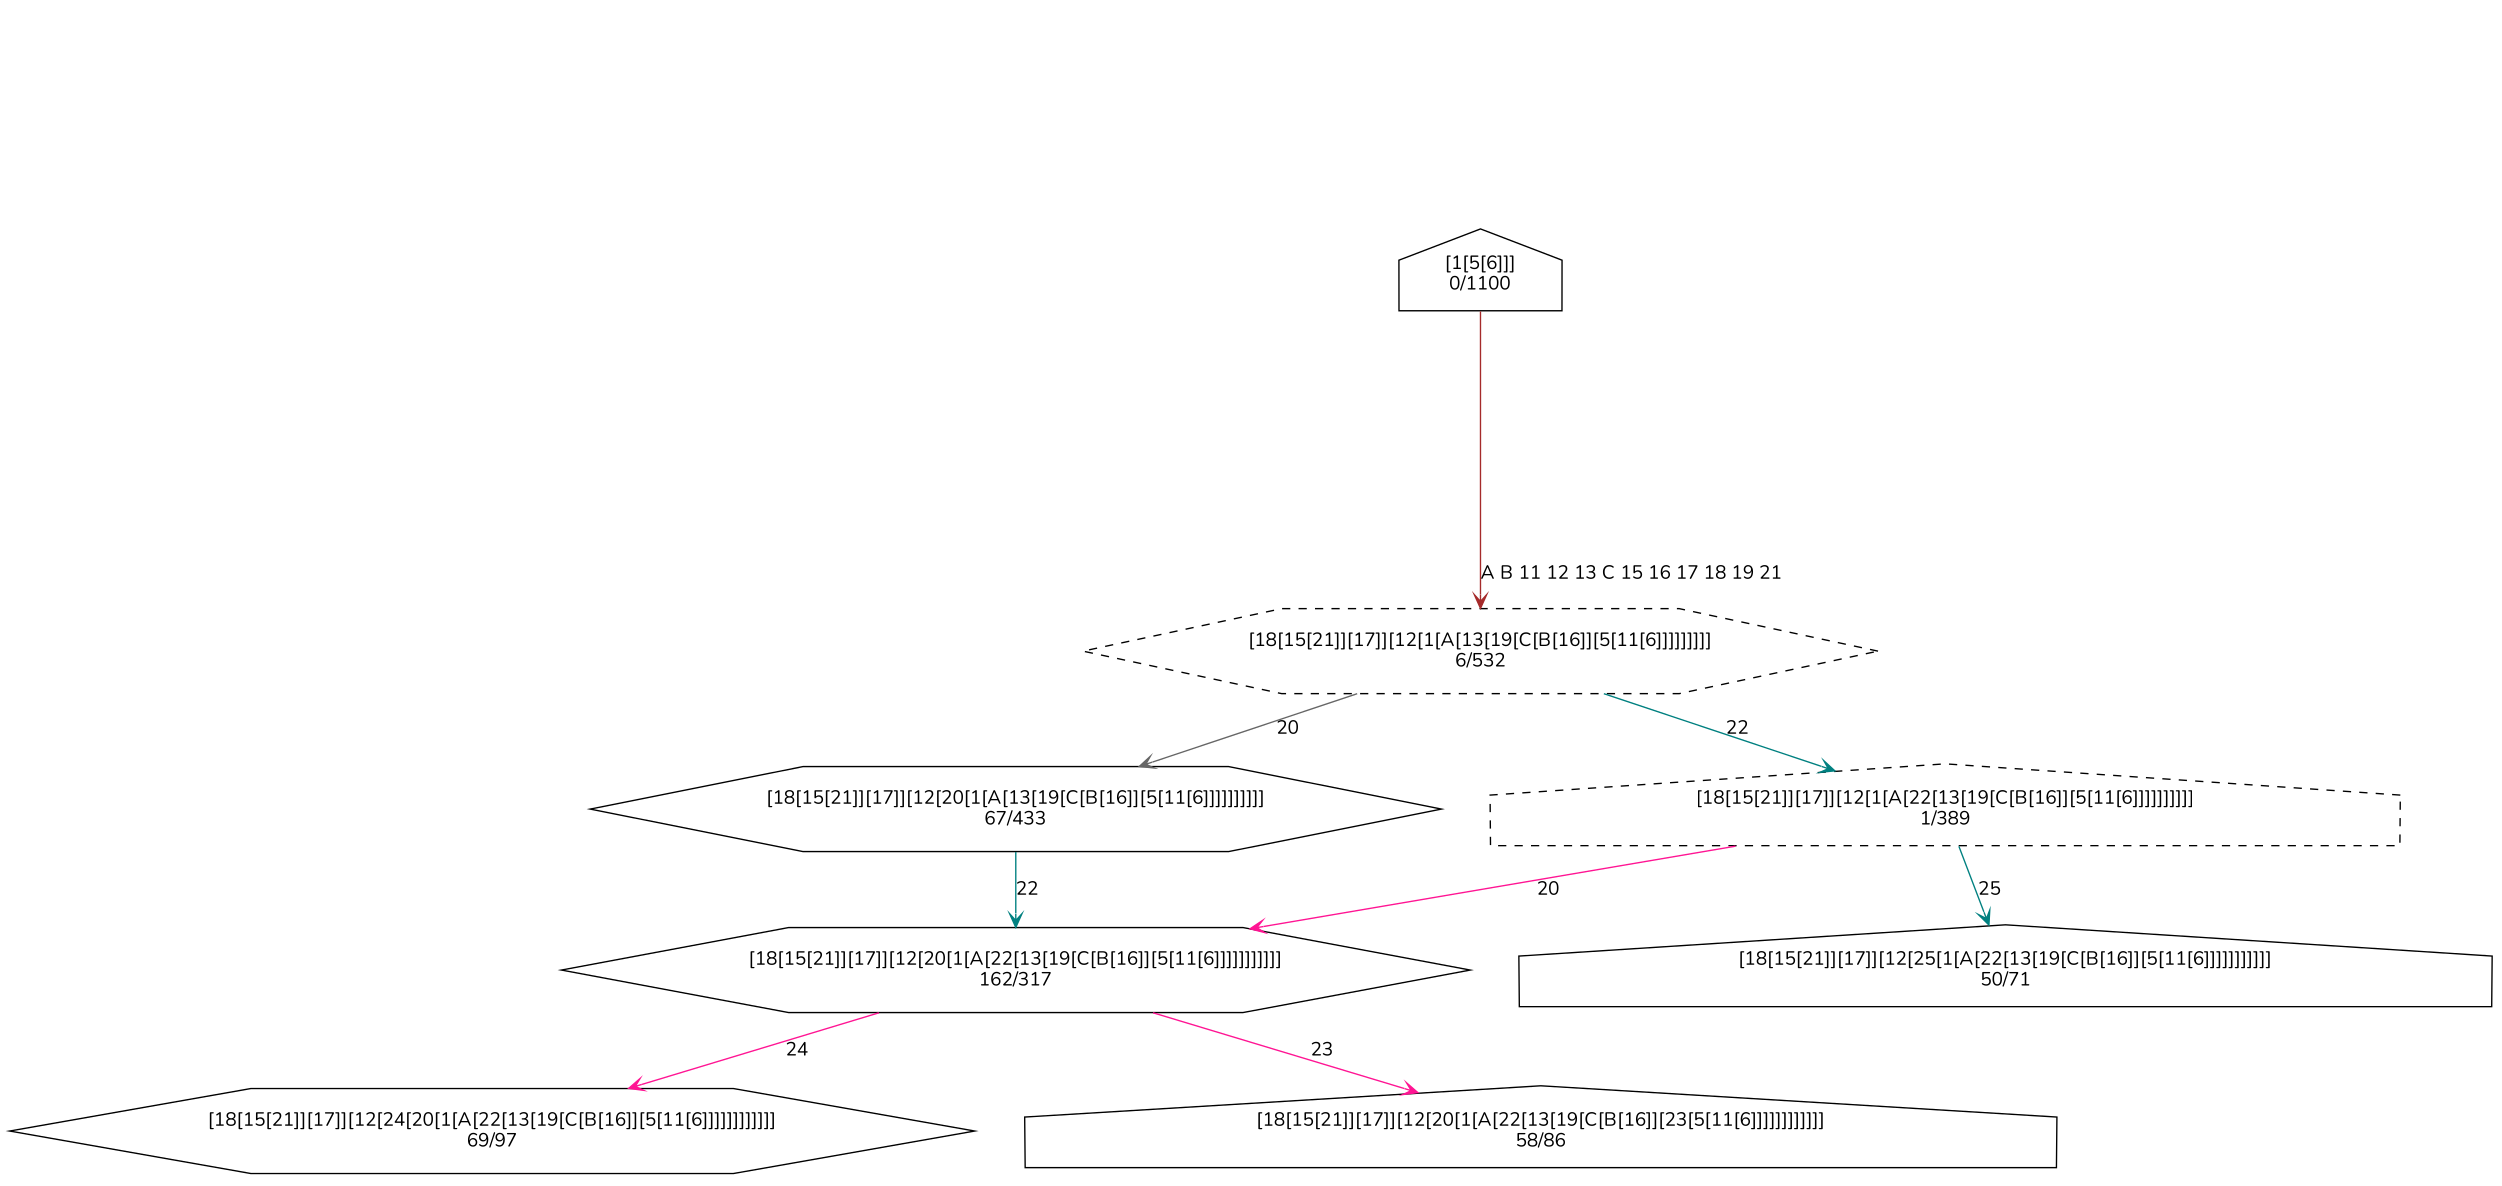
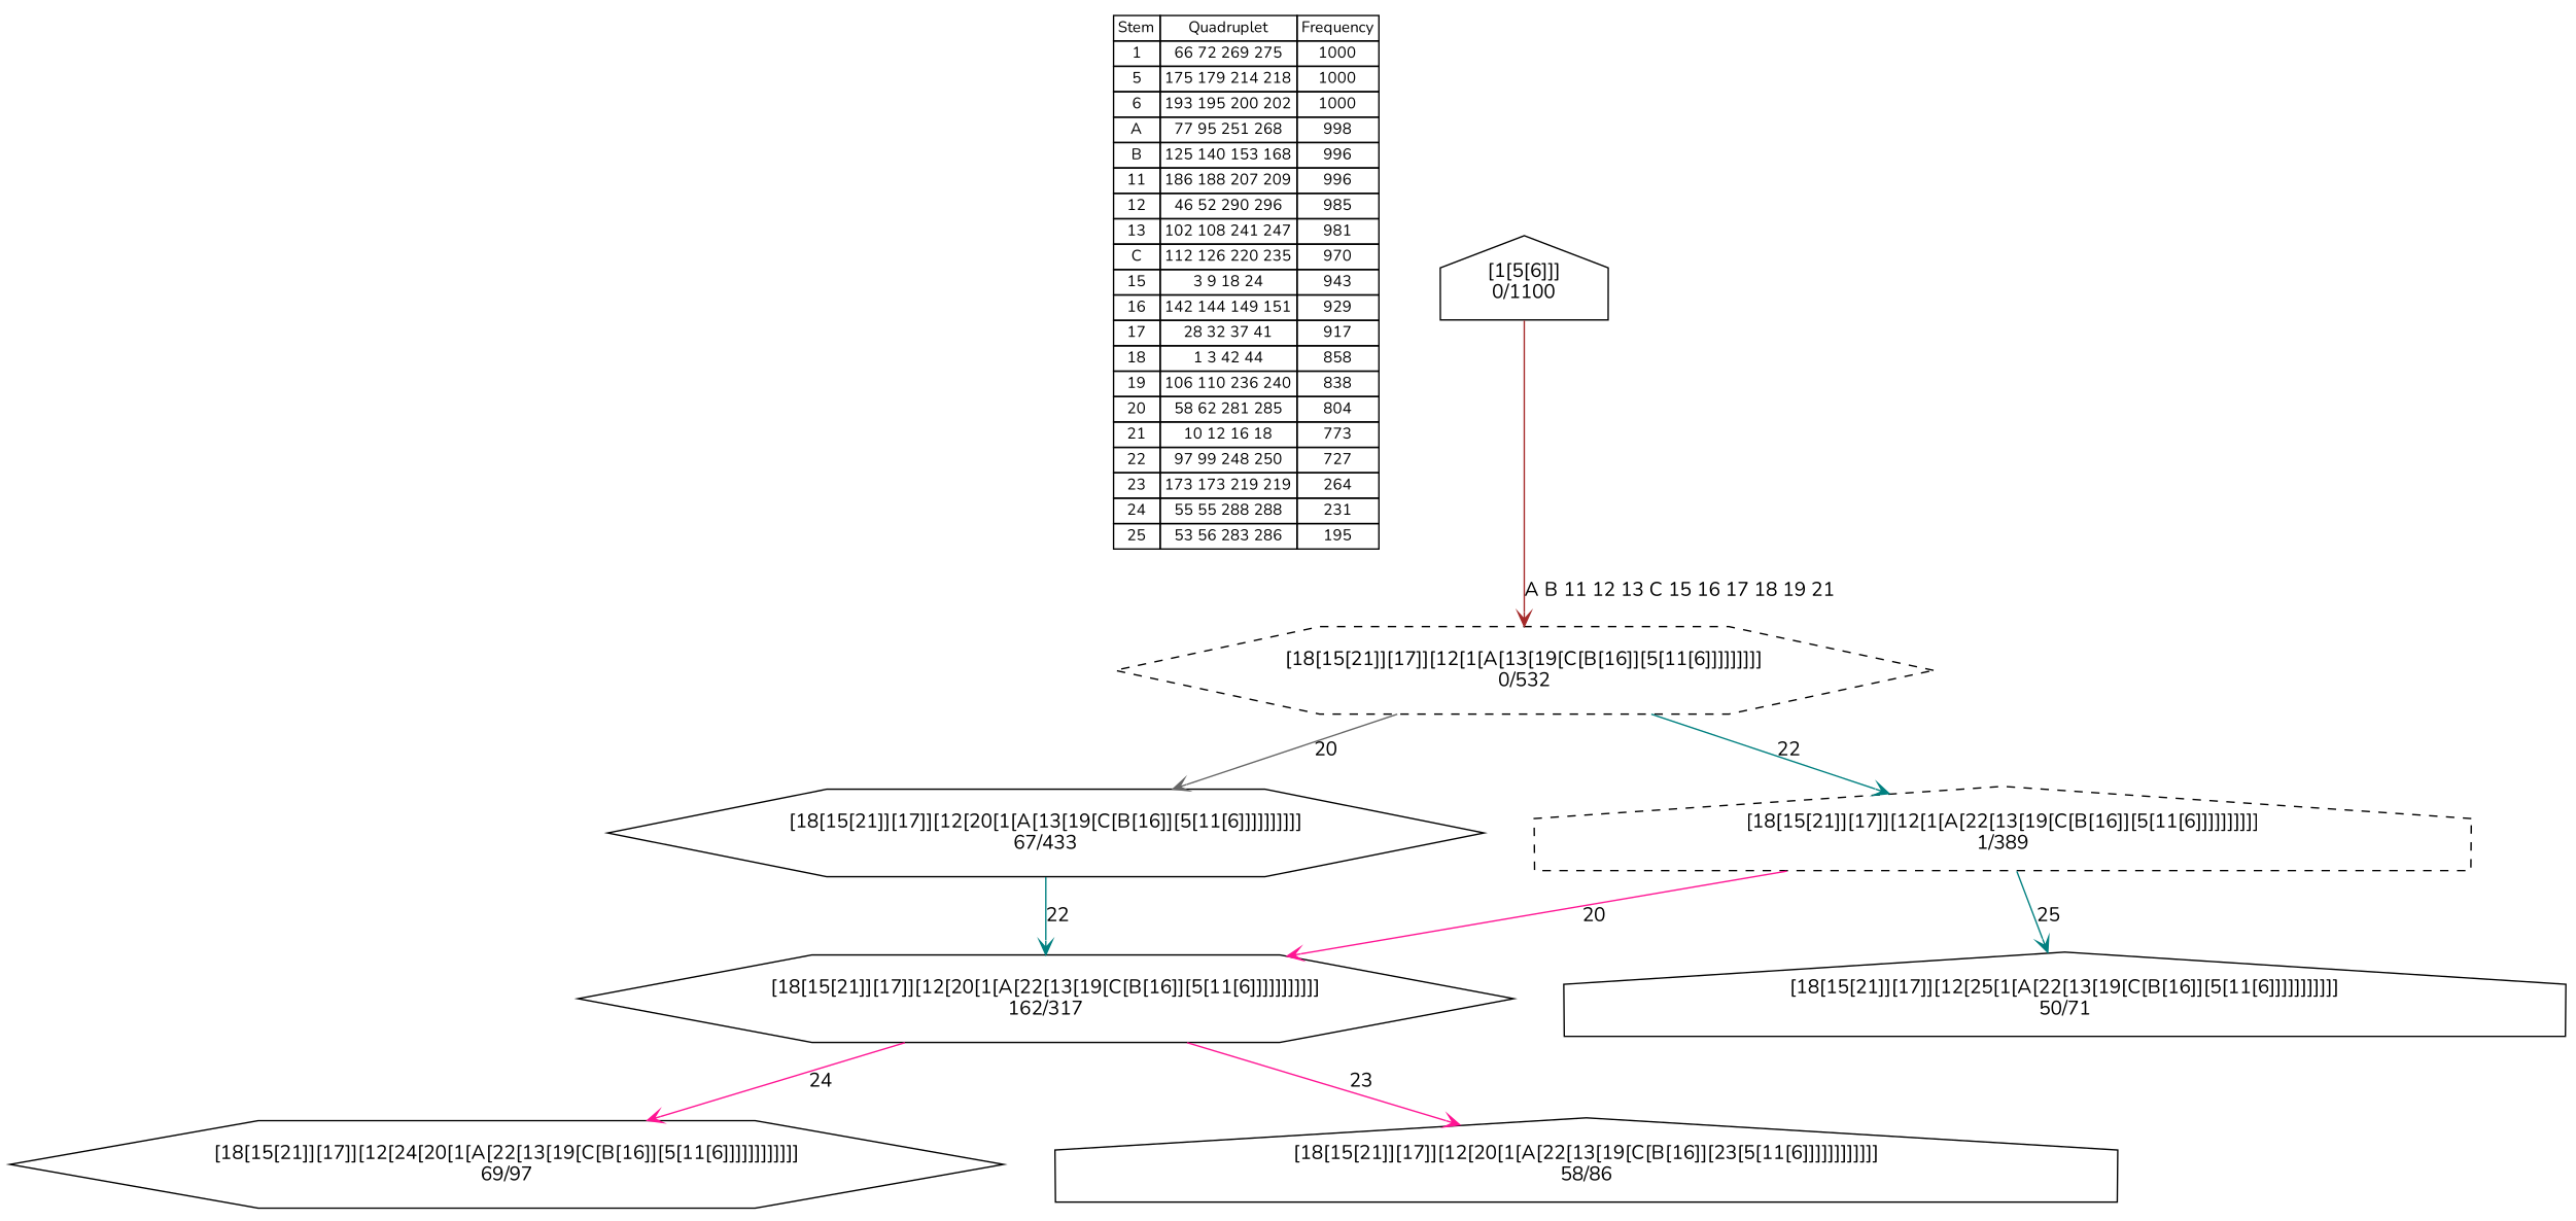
  digraph {
    fontname=Nunito
    nodesep=0.5
    node [fontname=Nunito shape=hexagon]
    edge [arrowhead=vee color=deeppink fontname=Nunito]
+   n1 [fontsize=11 label=< <table border="0" cellborder="1" cellspacing="0"><tr><td>Stem</td><td>Quadruplet</td><td>Frequency</td></tr> <tr><td>1</td><td>66 72 269 275</td><td>1000</td></tr> <tr><td>5</td><td>175 179 214 218</td><td>1000</td></tr> <tr><td>6</td><td>193 195 200 202</td><td>1000</td></tr> <tr><td>A</td><td>77 95 251 268</td><td>998</td></tr> <tr><td>B</td><td>125 140 153 168</td><td>996</td></tr> <tr><td>11</td><td>186 188 207 209</td><td>996</td></tr> <tr><td>12</td><td>46 52 290 296</td><td>985</td></tr> <tr><td>13</td><td>102 108 241 247</td><td>981</td></tr> <tr><td>C</td><td>112 126 220 235</td><td>970</td></tr> <tr><td>15</td><td>3 9 18 24</td><td>943</td></tr> <tr><td>16</td><td>142 144 149 151</td><td>929</td></tr> <tr><td>17</td><td>28 32 37 41</td><td>917</td></tr> <tr><td>18</td><td>1 3 42 44</td><td>858</td></tr> <tr><td>19</td><td>106 110 236 240</td><td>838</td></tr> <tr><td>20</td><td>58 62 281 285</td><td>804</td></tr> <tr><td>21</td><td>10 12 16 18</td><td>773</td></tr> <tr><td>22</td><td>97 99 248 250</td><td>727</td></tr> <tr><td>23</td><td>173 173 219 219</td><td>264</td></tr> <tr><td>24</td><td>55 55 288 288</td><td>231</td></tr> <tr><td>25</td><td>53 56 283 286</td><td>195</td></tr> </table>> shape=plaintext]
    n2 [label="[18[15[21]][17]][12[20[1[A[22[13[19[C[B[16]][5[11[6]]]]]]]]]]]\n162/317"]
    n3 [label="[18[15[21]][17]][12[24[20[1[A[22[13[19[C[B[16]][5[11[6]]]]]]]]]]]]\n69/97"]
    n4 [label="[18[15[21]][17]][12[20[1[A[22[13[19[C[B[16]][23[5[11[6]]]]]]]]]]]]\n58/86" shape=house]
    n5 [label="[18[15[21]][17]][12[20[1[A[13[19[C[B[16]][5[11[6]]]]]]]]]]\n67/433"]
    n6 [label="[18[15[21]][17]][12[25[1[A[22[13[19[C[B[16]][5[11[6]]]]]]]]]]]\n50/71" shape=house]
    n7 [label="[18[15[21]][17]][12[1[A[22[13[19[C[B[16]][5[11[6]]]]]]]]]]\n1/389" shape=house style=dashed]
-   n8 [label="[18[15[21]][17]][12[1[A[13[19[C[B[16]][5[11[6]]]]]]]]]\n6/532" style=dashed]
+   n8 [label="[18[15[21]][17]][12[1[A[13[19[C[B[16]][5[11[6]]]]]]]]]\n0/532" style=dashed]
    n9 [label="[1[5[6]]]\n0/1100" shape=house]
    n2 -> n3 [label="24 "]
    n2 -> n4 [label="23 "]
    n5 -> n2 [color=teal label="22 "]
    n7 -> n2 [label="20 "]
    n7 -> n6 [color=teal label="25 "]
    n8 -> n5 [color=gray40 label="20 "]
    n8 -> n7 [color=teal label="22 "]
    n9 -> n8 [color=brown label="A B 11 12 13 C 15 16 17 18 19 21 "]
  }
